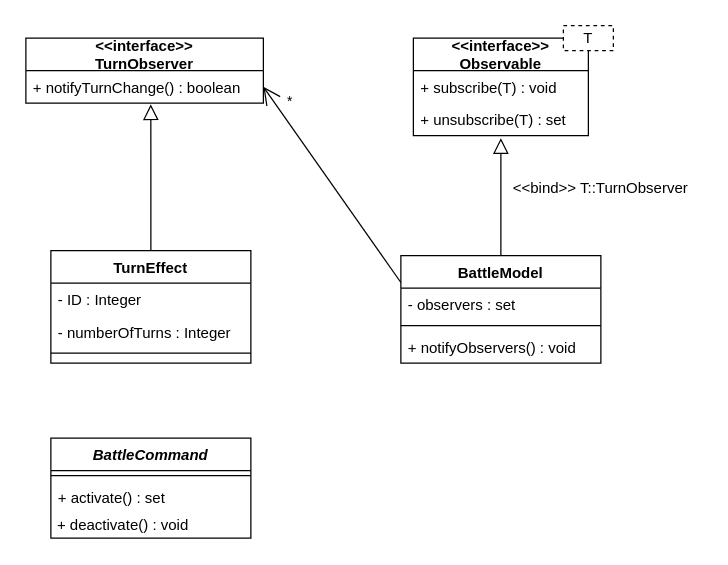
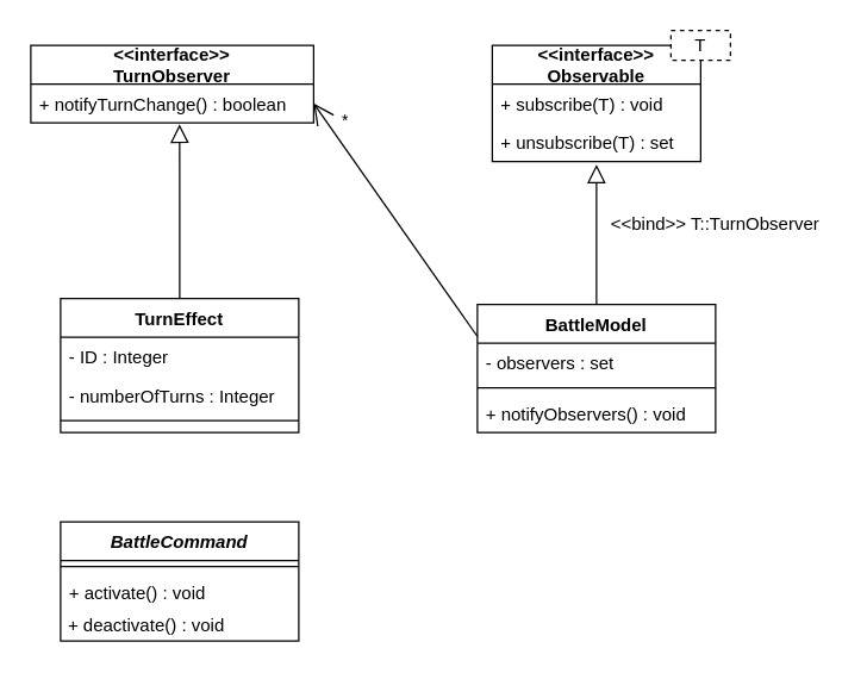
  <mxCell id="0" />
  <mxCell id="1" parent="0" />
  <mxCell id="2" value="TurnEffect" style="swimlane;fontStyle=1;align=center;verticalAlign=top;childLayout=stackLayout;horizontal=1;startSize=26;horizontalStack=0;resizeParent=1;resizeLast=0;collapsible=1;marginBottom=0;rounded=0;shadow=0;strokeWidth=1;" parent="1" vertex="1"><mxGeometry x="40" y="200" width="160" height="90" as="geometry"><mxRectangle x="230" y="140" width="160" height="26" as="alternateBounds" /></mxGeometry></mxCell>
  <mxCell id="3" value="- ID : Integer" style="text;align=left;verticalAlign=top;spacingLeft=4;spacingRight=4;overflow=hidden;rotatable=0;points=[[0,0.5],[1,0.5]];portConstraint=eastwest;" parent="2" vertex="1"><mxGeometry y="26" width="160" height="26" as="geometry" /></mxCell>
  <mxCell id="4" value="- numberOfTurns : Integer" style="text;align=left;verticalAlign=top;spacingLeft=4;spacingRight=4;overflow=hidden;rotatable=0;points=[[0,0.5],[1,0.5]];portConstraint=eastwest;rounded=0;shadow=0;html=0;" parent="2" vertex="1"><mxGeometry y="52" width="160" height="26" as="geometry" /></mxCell>
  <mxCell id="5" value="" style="line;html=1;strokeWidth=1;align=left;verticalAlign=middle;spacingTop=-1;spacingLeft=3;spacingRight=3;rotatable=0;labelPosition=right;points=[];portConstraint=eastwest;" parent="2" vertex="1"><mxGeometry y="78" width="160" height="8" as="geometry" /></mxCell>
  <mxCell id="6" value="" style="endArrow=block;endSize=10;endFill=0;shadow=0;strokeWidth=1;rounded=0;edgeStyle=elbowEdgeStyle;elbow=vertical;entryX=0.526;entryY=1.038;entryDx=0;entryDy=0;entryPerimeter=0;" parent="1" target="9" edge="1"><mxGeometry width="160" relative="1" as="geometry"><mxPoint x="120" y="200" as="sourcePoint" /><mxPoint x="150" y="360" as="targetPoint" /><Array as="points"><mxPoint x="160" y="130" /><mxPoint x="170" y="60" /></Array></mxGeometry></mxCell>
  <mxCell id="7" value="" style="endArrow=block;endSize=10;endFill=0;shadow=0;strokeWidth=1;rounded=0;edgeStyle=elbowEdgeStyle;elbow=vertical;exitX=0.5;exitY=0;exitDx=0;exitDy=0;" parent="1" source="14" edge="1"><mxGeometry width="160" relative="1" as="geometry"><mxPoint x="558" y="60" as="sourcePoint" /><mxPoint x="400" y="110" as="targetPoint" /></mxGeometry></mxCell>
  <mxCell id="8" value="&lt;&lt;interface&gt;&gt;&#10;TurnObserver" style="swimlane;fontStyle=1;childLayout=stackLayout;horizontal=1;startSize=26;fillColor=none;horizontalStack=0;resizeParent=1;resizeParentMax=0;resizeLast=0;collapsible=1;marginBottom=0;" parent="1" vertex="1"><mxGeometry x="20" y="30" width="190" height="52" as="geometry" /></mxCell>
  <mxCell id="9" value="+ notifyTurnChange() : boolean" style="text;strokeColor=none;fillColor=none;align=left;verticalAlign=top;spacingLeft=4;spacingRight=4;overflow=hidden;rotatable=0;points=[[0,0.5],[1,0.5]];portConstraint=eastwest;" parent="8" vertex="1"><mxGeometry y="26" width="190" height="26" as="geometry" /></mxCell>
  <mxCell id="10" value="&lt;&lt;interface&gt;&gt;&#10;Observable" style="swimlane;fontStyle=1;childLayout=stackLayout;horizontal=1;startSize=26;fillColor=none;horizontalStack=0;resizeParent=1;resizeParentMax=0;resizeLast=0;collapsible=1;marginBottom=0;" parent="1" vertex="1"><mxGeometry x="330" y="30" width="140" height="78" as="geometry" /></mxCell>
  <mxCell id="11" value="+ subscribe(T) : void" style="text;strokeColor=none;fillColor=none;align=left;verticalAlign=top;spacingLeft=4;spacingRight=4;overflow=hidden;rotatable=0;points=[[0,0.5],[1,0.5]];portConstraint=eastwest;" parent="10" vertex="1"><mxGeometry y="26" width="140" height="26" as="geometry" /></mxCell>
  <mxCell id="12" value="+ unsubscribe(T) : set" style="text;strokeColor=none;fillColor=none;align=left;verticalAlign=top;spacingLeft=4;spacingRight=4;overflow=hidden;rotatable=0;points=[[0,0.5],[1,0.5]];portConstraint=eastwest;" parent="10" vertex="1"><mxGeometry y="52" width="140" height="26" as="geometry" /></mxCell>
  <mxCell id="13" value="T" style="rounded=0;whiteSpace=wrap;html=1;dashed=1;" parent="1" vertex="1"><mxGeometry x="450" y="20" width="40" height="20" as="geometry" /></mxCell>
  <mxCell id="14" value="BattleModel&#10;" style="swimlane;fontStyle=1;align=center;verticalAlign=top;childLayout=stackLayout;horizontal=1;startSize=26;horizontalStack=0;resizeParent=1;resizeParentMax=0;resizeLast=0;collapsible=1;marginBottom=0;" parent="1" vertex="1"><mxGeometry x="320" y="204" width="160" height="86" as="geometry" /></mxCell>
  <mxCell id="15" value="- observers : set" style="text;strokeColor=none;fillColor=none;align=left;verticalAlign=top;spacingLeft=4;spacingRight=4;overflow=hidden;rotatable=0;points=[[0,0.5],[1,0.5]];portConstraint=eastwest;" parent="14" vertex="1"><mxGeometry y="26" width="160" height="26" as="geometry" /></mxCell>
  <mxCell id="16" value="" style="line;strokeWidth=1;fillColor=none;align=left;verticalAlign=middle;spacingTop=-1;spacingLeft=3;spacingRight=3;rotatable=0;labelPosition=right;points=[];portConstraint=eastwest;" parent="14" vertex="1"><mxGeometry y="52" width="160" height="8" as="geometry" /></mxCell>
  <mxCell id="17" value="+ notifyObservers() : void" style="text;strokeColor=none;fillColor=none;align=left;verticalAlign=top;spacingLeft=4;spacingRight=4;overflow=hidden;rotatable=0;points=[[0,0.5],[1,0.5]];portConstraint=eastwest;" parent="14" vertex="1"><mxGeometry y="60" width="160" height="26" as="geometry" /></mxCell>
  <mxCell id="18" value="&amp;lt;&amp;lt;bind&amp;gt;&amp;gt; T::TurnObserver" style="text;html=1;strokeColor=none;fillColor=none;align=center;verticalAlign=middle;whiteSpace=wrap;rounded=0;" parent="1" vertex="1"><mxGeometry x="400" y="140" width="160" height="20" as="geometry" /></mxCell>
  <mxCell id="19" value="" style="endArrow=open;endFill=1;endSize=12;html=1;entryX=1;entryY=0.5;entryDx=0;entryDy=0;exitX=0;exitY=0.25;exitDx=0;exitDy=0;" parent="1" source="14" target="9" edge="1"><mxGeometry width="160" relative="1" as="geometry"><mxPoint x="440" y="10" as="sourcePoint" /><mxPoint x="600" y="10" as="targetPoint" /></mxGeometry></mxCell>
  <mxCell id="20" value="*" style="edgeLabel;html=1;align=center;verticalAlign=middle;resizable=0;points=[];" parent="19" vertex="1" connectable="0"><mxGeometry x="0.77" y="1" relative="1" as="geometry"><mxPoint x="8" y="-7" as="offset" /></mxGeometry></mxCell>
  <mxCell id="21" value="BattleCommand" style="swimlane;fontStyle=3;align=center;verticalAlign=top;childLayout=stackLayout;horizontal=1;startSize=26;horizontalStack=0;resizeParent=1;resizeParentMax=0;resizeLast=0;collapsible=1;marginBottom=0;" parent="1" vertex="1"><mxGeometry x="40" y="350" width="160" height="80" as="geometry" /></mxCell>
  <mxCell id="22" value="" style="line;strokeWidth=1;fillColor=none;align=left;verticalAlign=middle;spacingTop=-1;spacingLeft=3;spacingRight=3;rotatable=0;labelPosition=right;points=[];portConstraint=eastwest;" parent="21" vertex="1"><mxGeometry y="26" width="160" height="8" as="geometry" /></mxCell>
- <mxCell id="23" value="+ activate() : set" style="text;strokeColor=none;fillColor=none;align=left;verticalAlign=top;spacingLeft=4;spacingRight=4;overflow=hidden;rotatable=0;points=[[0,0.5],[1,0.5]];portConstraint=eastwest;" parent="21" vertex="1"><mxGeometry y="34" width="160" height="26" as="geometry" /></mxCell>
+ <mxCell id="23" value="+ activate() : void" style="text;strokeColor=none;fillColor=none;align=left;verticalAlign=top;spacingLeft=4;spacingRight=4;overflow=hidden;rotatable=0;points=[[0,0.5],[1,0.5]];portConstraint=eastwest;" parent="21" vertex="1"><mxGeometry y="34" width="160" height="26" as="geometry" /></mxCell>
  <mxCell id="24" value="&amp;nbsp;+ deactivate() : void" style="text;html=1;strokeColor=none;fillColor=none;align=left;verticalAlign=middle;whiteSpace=wrap;rounded=0;" parent="21" vertex="1"><mxGeometry y="60" width="160" height="20" as="geometry" /></mxCell>
